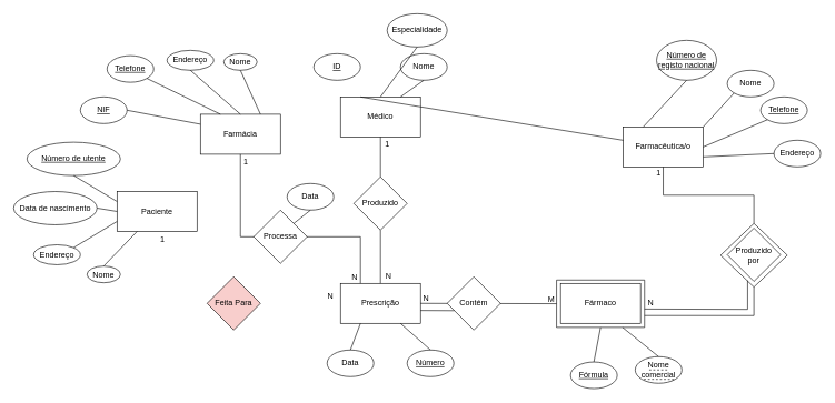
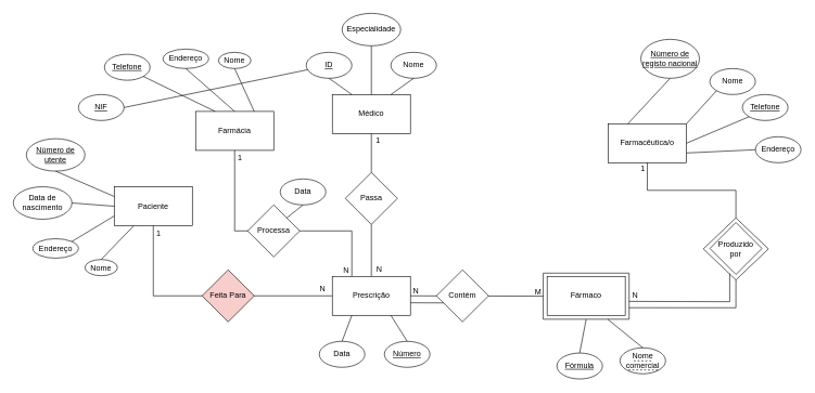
  <mxCell id="0" />
  <mxCell id="1" parent="0" />
  <mxCell id="2" value="Prescrição" style="rounded=0;whiteSpace=wrap;html=1;" parent="1" vertex="1"><mxGeometry x="510" y="425" width="120" height="60" as="geometry" /></mxCell>
  <mxCell id="3" value="Médico" style="rounded=0;whiteSpace=wrap;html=1;" parent="1" vertex="1"><mxGeometry x="510" y="145" width="120" height="60" as="geometry" /></mxCell>
  <mxCell id="4" value="Paciente" style="rounded=0;whiteSpace=wrap;html=1;" parent="1" vertex="1"><mxGeometry x="175" y="287" width="120" height="60" as="geometry" /></mxCell>
  <mxCell id="5" value="Fármaco" style="rounded=0;whiteSpace=wrap;html=1;" parent="1" vertex="1"><mxGeometry x="840" y="425" width="120" height="60" as="geometry" /></mxCell>
  <mxCell id="6" value="Farmacêutica/o" style="rounded=0;whiteSpace=wrap;html=1;" parent="1" vertex="1"><mxGeometry x="934" y="190" width="120" height="60" as="geometry" /></mxCell>
  <mxCell id="7" value="Farmácia" style="rounded=0;whiteSpace=wrap;html=1;" parent="1" vertex="1"><mxGeometry x="300" y="171" width="120" height="60" as="geometry" /></mxCell>
- <mxCell id="8" value="&lt;u&gt;Número&lt;/u&gt;" style="ellipse;whiteSpace=wrap;html=1;" parent="1" vertex="1"><mxGeometry x="610" y="525" width="70" height="40" as="geometry" /></mxCell>
+ <mxCell id="8" value="&lt;u&gt;Número&lt;/u&gt;" style="ellipse;whiteSpace=wrap;html=1;" parent="1" vertex="1"><mxGeometry x="590" y="525" width="70" height="40" as="geometry" /></mxCell>
  <mxCell id="9" value="Data" style="ellipse;whiteSpace=wrap;html=1;" parent="1" vertex="1"><mxGeometry x="490" y="525" width="70" height="40" as="geometry" /></mxCell>
  <mxCell id="10" value="&lt;u&gt;ID&lt;/u&gt;" style="ellipse;whiteSpace=wrap;html=1;" parent="1" vertex="1"><mxGeometry x="470" y="80" width="70" height="40" as="geometry" /></mxCell>
  <mxCell id="11" value="Nome" style="ellipse;whiteSpace=wrap;html=1;" parent="1" vertex="1"><mxGeometry x="600" y="80" width="70" height="40" as="geometry" /></mxCell>
- <mxCell id="12" value="Especialidade" style="ellipse;whiteSpace=wrap;html=1;" parent="1" vertex="1"><mxGeometry x="580" y="20" width="90" height="50" as="geometry" /></mxCell>
- <mxCell id="13" value="&lt;u&gt;Número de utente&lt;/u&gt;" style="ellipse;whiteSpace=wrap;html=1;" parent="1" vertex="1"><mxGeometry x="40" y="213" width="140" height="50" as="geometry" /></mxCell>
- <mxCell id="14" value="Data de nascimento" style="ellipse;whiteSpace=wrap;html=1;" parent="1" vertex="1"><mxGeometry x="20" y="287" width="125" height="50" as="geometry" /></mxCell>
+ <mxCell id="12" value="Especialidade" style="ellipse;whiteSpace=wrap;html=1;" parent="1" vertex="1"><mxGeometry x="525" y="20" width="90" height="50" as="geometry" /></mxCell>
+ <mxCell id="13" value="&lt;u&gt;Número de utente&lt;/u&gt;" style="ellipse;whiteSpace=wrap;html=1;" parent="1" vertex="1"><mxGeometry x="40" y="213" width="90" height="50" as="geometry" /></mxCell>
+ <mxCell id="14" value="Data de nascimento" style="ellipse;whiteSpace=wrap;html=1;" parent="1" vertex="1"><mxGeometry x="20" y="287" width="90" height="50" as="geometry" /></mxCell>
  <mxCell id="15" value="Nome comercial" style="ellipse;whiteSpace=wrap;html=1;" parent="1" vertex="1"><mxGeometry x="952" y="535" width="70" height="40" as="geometry" /></mxCell>
  <mxCell id="16" value="&lt;u&gt;Fórmula&lt;/u&gt;" style="ellipse;whiteSpace=wrap;html=1;" parent="1" vertex="1"><mxGeometry x="855" y="543" width="70" height="40" as="geometry" /></mxCell>
  <mxCell id="17" value="&lt;u&gt;Número de registo nacional&lt;/u&gt;" style="ellipse;whiteSpace=wrap;html=1;" parent="1" vertex="1"><mxGeometry x="984" y="60" width="90" height="60" as="geometry" /></mxCell>
  <mxCell id="18" value="Nome" style="ellipse;whiteSpace=wrap;html=1;" parent="1" vertex="1"><mxGeometry x="1090" y="105" width="70" height="40" as="geometry" /></mxCell>
  <mxCell id="19" value="Endereço" style="ellipse;whiteSpace=wrap;html=1;" parent="1" vertex="1"><mxGeometry x="1160" y="210" width="70" height="40" as="geometry" /></mxCell>
  <mxCell id="20" value="&lt;u&gt;Telefone&lt;/u&gt;" style="ellipse;whiteSpace=wrap;html=1;" parent="1" vertex="1"><mxGeometry x="1140" y="145" width="70" height="40" as="geometry" /></mxCell>
  <mxCell id="21" value="&lt;u&gt;NIF&lt;/u&gt;" style="ellipse;whiteSpace=wrap;html=1;" parent="1" vertex="1"><mxGeometry x="120" y="145" width="70" height="40" as="geometry" /></mxCell>
  <mxCell id="22" value="Nome" style="ellipse;whiteSpace=wrap;html=1;" parent="1" vertex="1"><mxGeometry x="335" y="80" width="50" height="25" as="geometry" /></mxCell>
  <mxCell id="23" value="Endereço" style="ellipse;whiteSpace=wrap;html=1;" parent="1" vertex="1"><mxGeometry x="250" y="75" width="70" height="30" as="geometry" /></mxCell>
  <mxCell id="24" value="Endereço" style="ellipse;whiteSpace=wrap;html=1;" parent="1" vertex="1"><mxGeometry x="50" y="367" width="70" height="30" as="geometry" /></mxCell>
  <mxCell id="25" value="&lt;u&gt;Telefone&lt;/u&gt;" style="ellipse;whiteSpace=wrap;html=1;" parent="1" vertex="1"><mxGeometry x="160" y="83" width="70" height="40" as="geometry" /></mxCell>
  <mxCell id="26" value="" style="endArrow=none;html=1;rounded=0;entryX=0.25;entryY=0;entryDx=0;entryDy=0;exitX=1;exitY=1;exitDx=0;exitDy=0;" parent="1" source="25" target="7" edge="1"><mxGeometry width="50" height="50" relative="1" as="geometry"><mxPoint x="100" y="307" as="sourcePoint" /><mxPoint x="150" y="257" as="targetPoint" /></mxGeometry></mxCell>
- <mxCell id="27" value="" style="endArrow=none;html=1;rounded=0;entryX=0;entryY=0.25;entryDx=0;entryDy=0;exitX=1;exitY=0.5;exitDx=0;exitDy=0;" parent="1" source="21" target="7" edge="1"><mxGeometry width="50" height="50" relative="1" as="geometry"><mxPoint x="295" y="307" as="sourcePoint" /><mxPoint x="310" y="257" as="targetPoint" /></mxGeometry></mxCell>
+ <mxCell id="27" value="" style="endArrow=none;html=1;rounded=0;exitX=1;exitY=0.5;exitDx=0;exitDy=0;" parent="1" source="21" target="10" edge="1"><mxGeometry width="50" height="50" relative="1" as="geometry"><mxPoint x="295" y="307" as="sourcePoint" /><mxPoint x="310" y="257" as="targetPoint" /></mxGeometry></mxCell>
  <mxCell id="28" value="" style="endArrow=none;html=1;rounded=0;entryX=0.5;entryY=0;entryDx=0;entryDy=0;exitX=0.5;exitY=1;exitDx=0;exitDy=0;" parent="1" source="23" target="7" edge="1"><mxGeometry width="50" height="50" relative="1" as="geometry"><mxPoint x="460" y="253" as="sourcePoint" /><mxPoint x="400" y="227" as="targetPoint" /></mxGeometry></mxCell>
  <mxCell id="29" value="" style="endArrow=none;html=1;rounded=0;entryX=1;entryY=0;entryDx=0;entryDy=0;exitX=0;exitY=0.75;exitDx=0;exitDy=0;" parent="1" source="4" target="24" edge="1"><mxGeometry width="50" height="50" relative="1" as="geometry"><mxPoint x="335" y="522" as="sourcePoint" /><mxPoint x="295" y="537" as="targetPoint" /></mxGeometry></mxCell>
  <mxCell id="30" value="" style="endArrow=none;html=1;rounded=0;entryX=1;entryY=0.5;entryDx=0;entryDy=0;exitX=0;exitY=0.5;exitDx=0;exitDy=0;" parent="1" source="4" target="14" edge="1"><mxGeometry width="50" height="50" relative="1" as="geometry"><mxPoint x="170" y="327" as="sourcePoint" /><mxPoint x="325" y="322" as="targetPoint" /></mxGeometry></mxCell>
  <mxCell id="31" value="" style="endArrow=none;html=1;rounded=0;entryX=0.5;entryY=1;entryDx=0;entryDy=0;exitX=0;exitY=0.25;exitDx=0;exitDy=0;fontStyle=1" parent="1" source="4" target="13" edge="1"><mxGeometry width="50" height="50" relative="1" as="geometry"><mxPoint x="305" y="327" as="sourcePoint" /><mxPoint x="335" y="332" as="targetPoint" /></mxGeometry></mxCell>
  <mxCell id="32" value="" style="endArrow=none;html=1;rounded=0;entryX=0.5;entryY=1;entryDx=0;entryDy=0;exitX=0.5;exitY=0;exitDx=0;exitDy=0;" parent="1" source="3" target="12" edge="1"><mxGeometry width="50" height="50" relative="1" as="geometry"><mxPoint x="580" y="365" as="sourcePoint" /><mxPoint x="613" y="338" as="targetPoint" /></mxGeometry></mxCell>
  <mxCell id="33" value="" style="endArrow=none;html=1;rounded=0;entryX=0.5;entryY=1;entryDx=0;entryDy=0;exitX=0.75;exitY=0;exitDx=0;exitDy=0;" parent="1" source="3" target="11" edge="1"><mxGeometry width="50" height="50" relative="1" as="geometry"><mxPoint x="300" y="165" as="sourcePoint" /><mxPoint x="350" y="115" as="targetPoint" /></mxGeometry></mxCell>
- <mxCell id="34" value="" style="endArrow=none;html=1;rounded=0;exitX=0.25;exitY=0;exitDx=0;exitDy=0;" parent="1" source="3" target="6" edge="1"><mxGeometry width="50" height="50" relative="1" as="geometry"><mxPoint x="580" y="175" as="sourcePoint" /><mxPoint x="610" y="109" as="targetPoint" /></mxGeometry></mxCell>
+ <mxCell id="34" value="" style="endArrow=none;html=1;rounded=0;entryX=0.5;entryY=1;entryDx=0;entryDy=0;exitX=0.25;exitY=0;exitDx=0;exitDy=0;" parent="1" source="3" target="10" edge="1"><mxGeometry width="50" height="50" relative="1" as="geometry"><mxPoint x="580" y="175" as="sourcePoint" /><mxPoint x="610" y="109" as="targetPoint" /></mxGeometry></mxCell>
  <mxCell id="35" value="" style="endArrow=none;html=1;rounded=0;entryX=1;entryY=0.5;entryDx=0;entryDy=0;exitX=0;exitY=1;exitDx=0;exitDy=0;" parent="1" source="20" target="6" edge="1"><mxGeometry width="50" height="50" relative="1" as="geometry"><mxPoint x="1204" y="200" as="sourcePoint" /><mxPoint x="1254" y="150" as="targetPoint" /></mxGeometry></mxCell>
  <mxCell id="36" value="" style="endArrow=none;html=1;rounded=0;entryX=1;entryY=0.75;entryDx=0;entryDy=0;exitX=0;exitY=0.5;exitDx=0;exitDy=0;" parent="1" source="19" target="6" edge="1"><mxGeometry width="50" height="50" relative="1" as="geometry"><mxPoint x="1004" y="300" as="sourcePoint" /><mxPoint x="1004" y="260" as="targetPoint" /></mxGeometry></mxCell>
  <mxCell id="37" value="" style="endArrow=none;html=1;rounded=0;entryX=1;entryY=0;entryDx=0;entryDy=0;exitX=0;exitY=1;exitDx=0;exitDy=0;" parent="1" source="18" target="6" edge="1"><mxGeometry width="50" height="50" relative="1" as="geometry"><mxPoint x="1140" y="155" as="sourcePoint" /><mxPoint x="944" y="260" as="targetPoint" /></mxGeometry></mxCell>
  <mxCell id="38" value="" style="endArrow=none;html=1;rounded=0;entryX=0.25;entryY=0;entryDx=0;entryDy=0;exitX=0.5;exitY=1;exitDx=0;exitDy=0;" parent="1" source="17" target="6" edge="1"><mxGeometry width="50" height="50" relative="1" as="geometry"><mxPoint x="914" y="240" as="sourcePoint" /><mxPoint x="944" y="230" as="targetPoint" /></mxGeometry></mxCell>
  <mxCell id="39" value="" style="endArrow=none;html=1;rounded=0;entryX=0.5;entryY=0;entryDx=0;entryDy=0;exitX=0.5;exitY=1;exitDx=0;exitDy=0;" parent="1" source="61" target="16" edge="1"><mxGeometry width="50" height="50" relative="1" as="geometry"><mxPoint x="1120" y="455" as="sourcePoint" /><mxPoint x="1170" y="405" as="targetPoint" /></mxGeometry></mxCell>
  <mxCell id="40" value="" style="endArrow=none;html=1;rounded=0;entryX=0.75;entryY=1;entryDx=0;entryDy=0;exitX=0.5;exitY=0;exitDx=0;exitDy=0;" parent="1" source="15" target="61" edge="1"><mxGeometry width="50" height="50" relative="1" as="geometry"><mxPoint x="850" y="495" as="sourcePoint" /><mxPoint x="830" y="505" as="targetPoint" /></mxGeometry></mxCell>
  <mxCell id="41" value="" style="endArrow=none;html=1;rounded=0;entryX=0.5;entryY=0;entryDx=0;entryDy=0;exitX=0.75;exitY=1;exitDx=0;exitDy=0;" parent="1" source="2" target="8" edge="1"><mxGeometry width="50" height="50" relative="1" as="geometry"><mxPoint x="340" y="195" as="sourcePoint" /><mxPoint x="610" y="145" as="targetPoint" /></mxGeometry></mxCell>
  <mxCell id="42" value="" style="endArrow=none;html=1;rounded=0;exitX=0.25;exitY=1;exitDx=0;exitDy=0;entryX=0.5;entryY=0;entryDx=0;entryDy=0;" parent="1" source="2" target="9" edge="1"><mxGeometry width="50" height="50" relative="1" as="geometry"><mxPoint x="350" y="205" as="sourcePoint" /><mxPoint x="500" y="465" as="targetPoint" /></mxGeometry></mxCell>
- <mxCell id="43" value="Produzido" style="rhombus;whiteSpace=wrap;html=1;" vertex="1" parent="1"><mxGeometry x="530" y="265" width="80" height="80" as="geometry" /></mxCell>
+ <mxCell id="43" value="Passa" style="rhombus;whiteSpace=wrap;html=1;" vertex="1" parent="1"><mxGeometry x="530" y="265" width="80" height="80" as="geometry" /></mxCell>
  <mxCell id="44" value="" style="endArrow=none;html=1;rounded=0;entryX=0.5;entryY=1;entryDx=0;entryDy=0;exitX=0.5;exitY=0;exitDx=0;exitDy=0;" edge="1" parent="1" source="2" target="43"><mxGeometry width="50" height="50" relative="1" as="geometry"><mxPoint x="560" y="485" as="sourcePoint" /><mxPoint x="610" y="435" as="targetPoint" /></mxGeometry></mxCell>
  <mxCell id="45" value="" style="endArrow=none;html=1;rounded=0;entryX=0.5;entryY=1;entryDx=0;entryDy=0;exitX=0.5;exitY=0;exitDx=0;exitDy=0;" edge="1" parent="1" source="43" target="3"><mxGeometry width="50" height="50" relative="1" as="geometry"><mxPoint x="560" y="485" as="sourcePoint" /><mxPoint x="610" y="435" as="targetPoint" /></mxGeometry></mxCell>
  <mxCell id="46" value="N" style="text;html=1;align=center;verticalAlign=middle;resizable=0;points=[];autosize=1;strokeColor=none;fillColor=none;" vertex="1" parent="1"><mxGeometry x="567" y="399" width="30" height="30" as="geometry" /></mxCell>
  <mxCell id="47" value="1" style="text;html=1;align=center;verticalAlign=middle;resizable=0;points=[];autosize=1;strokeColor=none;fillColor=none;" vertex="1" parent="1"><mxGeometry x="565" y="201" width="30" height="30" as="geometry" /></mxCell>
+ <mxCell id="48" value="" style="endArrow=none;html=1;rounded=0;edgeStyle=orthogonalEdgeStyle;entryX=0.5;entryY=1;entryDx=0;entryDy=0;exitX=0;exitY=0.5;exitDx=0;exitDy=0;" edge="1" parent="1" source="2" target="4"><mxGeometry width="50" height="50" relative="1" as="geometry"><mxPoint x="560" y="485" as="sourcePoint" /><mxPoint x="610" y="435" as="targetPoint" /></mxGeometry></mxCell>
  <mxCell id="49" value="Feita Para" style="rhombus;whiteSpace=wrap;html=1;fillColor=#f8cecc;" vertex="1" parent="1"><mxGeometry x="310" y="415" width="80" height="80" as="geometry" /></mxCell>
  <mxCell id="50" value="N" style="text;html=1;align=center;verticalAlign=middle;resizable=0;points=[];autosize=1;strokeColor=none;fillColor=none;" vertex="1" parent="1"><mxGeometry x="480" y="429" width="30" height="30" as="geometry" /></mxCell>
  <mxCell id="51" value="1" style="text;html=1;align=center;verticalAlign=middle;resizable=0;points=[];autosize=1;strokeColor=none;fillColor=none;" vertex="1" parent="1"><mxGeometry x="228" y="344" width="30" height="30" as="geometry" /></mxCell>
  <mxCell id="52" value="" style="endArrow=none;html=1;rounded=0;entryX=0;entryY=0.5;entryDx=0;entryDy=0;exitX=1;exitY=0.5;exitDx=0;exitDy=0;" edge="1" parent="1" source="2" target="61"><mxGeometry width="50" height="50" relative="1" as="geometry"><mxPoint x="560" y="575" as="sourcePoint" /><mxPoint x="610" y="525" as="targetPoint" /></mxGeometry></mxCell>
  <mxCell id="53" value="Contém" style="rhombus;whiteSpace=wrap;html=1;" vertex="1" parent="1"><mxGeometry x="670" y="415" width="80" height="80" as="geometry" /></mxCell>
  <mxCell id="54" value="N" style="text;html=1;align=center;verticalAlign=middle;resizable=0;points=[];autosize=1;strokeColor=none;fillColor=none;" vertex="1" parent="1"><mxGeometry x="623" y="432" width="30" height="30" as="geometry" /></mxCell>
  <mxCell id="55" value="M" style="text;html=1;align=center;verticalAlign=middle;resizable=0;points=[];autosize=1;strokeColor=none;fillColor=none;" vertex="1" parent="1"><mxGeometry x="811" y="434" width="30" height="30" as="geometry" /></mxCell>
  <mxCell id="56" value="" style="endArrow=none;html=1;rounded=0;edgeStyle=orthogonalEdgeStyle;entryX=0.5;entryY=1;entryDx=0;entryDy=0;exitX=0.25;exitY=0;exitDx=0;exitDy=0;" edge="1" parent="1" source="2" target="7"><mxGeometry width="50" height="50" relative="1" as="geometry"><mxPoint x="560" y="295" as="sourcePoint" /><mxPoint x="610" y="245" as="targetPoint" /><Array as="points"><mxPoint x="540" y="355" /><mxPoint x="360" y="355" /></Array></mxGeometry></mxCell>
  <mxCell id="57" value="Processa" style="rhombus;whiteSpace=wrap;html=1;" vertex="1" parent="1"><mxGeometry x="380" y="315" width="80" height="80" as="geometry" /></mxCell>
  <mxCell id="58" value="Data" style="ellipse;whiteSpace=wrap;html=1;" vertex="1" parent="1"><mxGeometry x="430" y="275" width="70" height="40" as="geometry" /></mxCell>
  <mxCell id="59" value="" style="endArrow=none;html=1;rounded=0;entryX=0.5;entryY=1;entryDx=0;entryDy=0;exitX=1;exitY=0;exitDx=0;exitDy=0;" edge="1" parent="1" source="57" target="58"><mxGeometry width="50" height="50" relative="1" as="geometry"><mxPoint x="560" y="295" as="sourcePoint" /><mxPoint x="610" y="245" as="targetPoint" /></mxGeometry></mxCell>
  <mxCell id="60" value="" style="endArrow=none;html=1;rounded=0;exitX=1;exitY=0.677;exitDx=0;exitDy=0;entryX=0.134;entryY=0.636;entryDx=0;entryDy=0;entryPerimeter=0;exitPerimeter=0;" edge="1" parent="1" source="2" target="53"><mxGeometry width="50" height="50" relative="1" as="geometry"><mxPoint x="560" y="295" as="sourcePoint" /><mxPoint x="680" y="475" as="targetPoint" /></mxGeometry></mxCell>
  <mxCell id="61" value="" style="swimlane;startSize=0;" vertex="1" parent="1"><mxGeometry x="834" y="420" width="132" height="71" as="geometry" /></mxCell>
  <mxCell id="62" value="" style="endArrow=none;html=1;rounded=0;entryX=0.5;entryY=1;entryDx=0;entryDy=0;exitX=0.75;exitY=0;exitDx=0;exitDy=0;" edge="1" parent="1" source="7" target="22"><mxGeometry width="50" height="50" relative="1" as="geometry"><mxPoint x="320" y="315" as="sourcePoint" /><mxPoint x="370" y="265" as="targetPoint" /></mxGeometry></mxCell>
  <mxCell id="63" value="" style="rhombus;whiteSpace=wrap;html=1;" vertex="1" parent="1"><mxGeometry x="1090" y="342" width="80" height="80" as="geometry" /></mxCell>
  <mxCell id="64" value="Produzido&lt;div&gt;por&lt;/div&gt;" style="rhombus;whiteSpace=wrap;html=1;fillColor=none;" vertex="1" parent="1"><mxGeometry x="1080" y="335" width="100" height="95.5" as="geometry" /></mxCell>
  <mxCell id="65" value="" style="endArrow=none;html=1;rounded=0;edgeStyle=orthogonalEdgeStyle;entryX=0.5;entryY=1;entryDx=0;entryDy=0;exitX=1;exitY=0.75;exitDx=0;exitDy=0;" edge="1" parent="1" source="61" target="64"><mxGeometry width="50" height="50" relative="1" as="geometry"><mxPoint x="860" y="405" as="sourcePoint" /><mxPoint x="910" y="355" as="targetPoint" /></mxGeometry></mxCell>
  <mxCell id="66" value="" style="endArrow=none;html=1;rounded=0;edgeStyle=orthogonalEdgeStyle;exitX=1;exitY=0.75;exitDx=0;exitDy=0;entryX=0.405;entryY=0.897;entryDx=0;entryDy=0;entryPerimeter=0;" edge="1" parent="1" target="64"><mxGeometry width="50" height="50" relative="1" as="geometry"><mxPoint x="966" y="463.52" as="sourcePoint" /><mxPoint x="1120" y="425" as="targetPoint" /></mxGeometry></mxCell>
  <mxCell id="67" value="N" style="text;html=1;align=center;verticalAlign=middle;resizable=0;points=[];autosize=1;strokeColor=none;fillColor=none;" vertex="1" parent="1"><mxGeometry x="960" y="440" width="30" height="30" as="geometry" /></mxCell>
  <mxCell id="68" value="" style="endArrow=none;html=1;rounded=0;edgeStyle=orthogonalEdgeStyle;entryX=0.5;entryY=1;entryDx=0;entryDy=0;exitX=0.5;exitY=0;exitDx=0;exitDy=0;" edge="1" parent="1" source="64" target="6"><mxGeometry width="50" height="50" relative="1" as="geometry"><mxPoint x="540" y="295" as="sourcePoint" /><mxPoint x="590" y="245" as="targetPoint" /></mxGeometry></mxCell>
  <mxCell id="69" value="N" style="text;html=1;align=center;verticalAlign=middle;resizable=0;points=[];autosize=1;strokeColor=none;fillColor=none;" vertex="1" parent="1"><mxGeometry x="516" y="400.5" width="30" height="30" as="geometry" /></mxCell>
  <mxCell id="70" value="1" style="text;html=1;align=center;verticalAlign=middle;resizable=0;points=[];autosize=1;strokeColor=none;fillColor=none;" vertex="1" parent="1"><mxGeometry x="353" y="227" width="30" height="30" as="geometry" /></mxCell>
  <mxCell id="71" value="1" style="text;html=1;align=center;verticalAlign=middle;resizable=0;points=[];autosize=1;strokeColor=none;fillColor=none;" vertex="1" parent="1"><mxGeometry x="972" y="245" width="30" height="30" as="geometry" /></mxCell>
  <mxCell id="72" value="Nome" style="ellipse;whiteSpace=wrap;html=1;" vertex="1" parent="1"><mxGeometry x="130" y="399" width="50" height="25" as="geometry" /></mxCell>
  <mxCell id="73" value="" style="endArrow=none;html=1;rounded=0;entryX=0.5;entryY=0;entryDx=0;entryDy=0;exitX=0.25;exitY=1;exitDx=0;exitDy=0;" edge="1" parent="1" source="4" target="72"><mxGeometry width="50" height="50" relative="1" as="geometry"><mxPoint x="185" y="342" as="sourcePoint" /><mxPoint x="120" y="382" as="targetPoint" /></mxGeometry></mxCell>
  <mxCell id="74" value="" style="endArrow=none;dashed=1;html=1;rounded=0;" edge="1" parent="1"><mxGeometry width="50" height="50" relative="1" as="geometry"><mxPoint x="973" y="555" as="sourcePoint" /><mxPoint x="1003" y="555" as="targetPoint" /></mxGeometry></mxCell>
  <mxCell id="75" value="" style="endArrow=none;dashed=1;html=1;rounded=0;entryX=1;entryY=1;entryDx=0;entryDy=0;" edge="1" parent="1" target="15"><mxGeometry width="50" height="50" relative="1" as="geometry"><mxPoint x="965" y="569" as="sourcePoint" /><mxPoint x="995" y="569" as="targetPoint" /></mxGeometry></mxCell>
